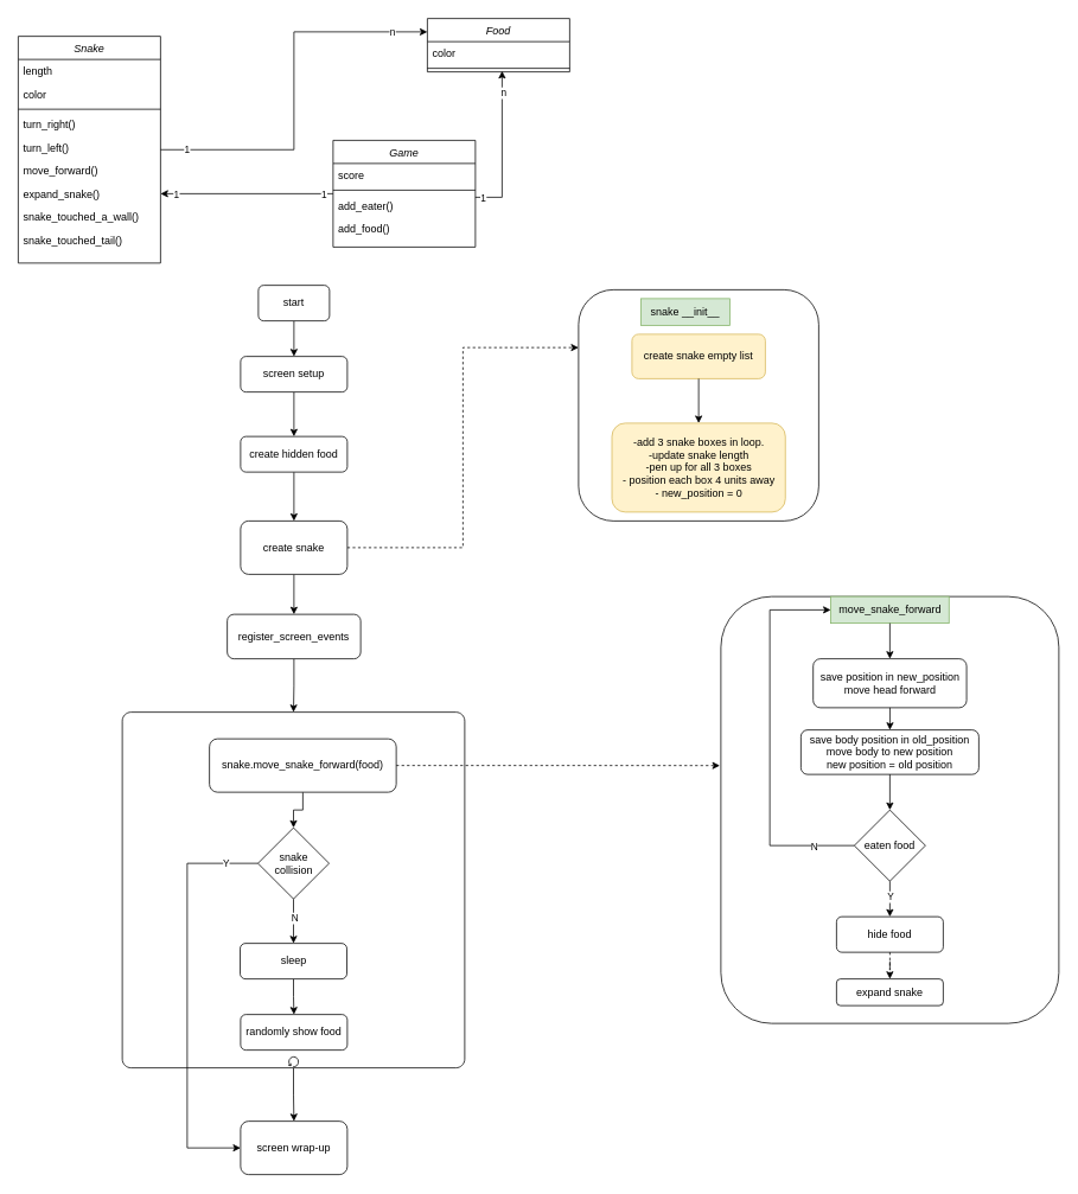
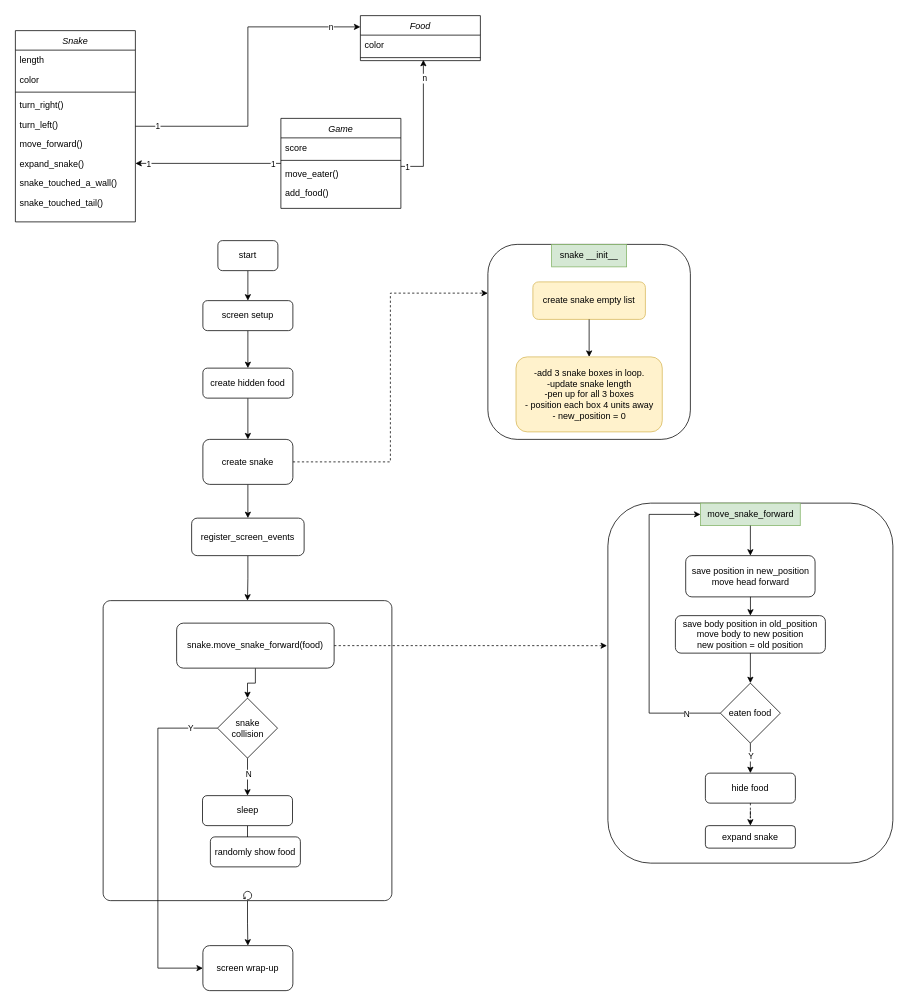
  <mxCell id="0" />
  <mxCell id="1" parent="0" />
  <mxCell id="2" style="edgeStyle=orthogonalEdgeStyle;rounded=0;orthogonalLoop=1;jettySize=auto;html=1;entryX=0;entryY=0.25;entryDx=0;entryDy=0;" parent="1" source="5" target="26" edge="1"><mxGeometry relative="1" as="geometry" /></mxCell>
  <mxCell id="3" value="1" style="edgeLabel;html=1;align=center;verticalAlign=middle;resizable=0;points=[];" parent="2" vertex="1" connectable="0"><mxGeometry x="-0.867" y="1" relative="1" as="geometry"><mxPoint as="offset" /></mxGeometry></mxCell>
  <mxCell id="4" value="n" style="edgeLabel;html=1;align=center;verticalAlign=middle;resizable=0;points=[];" parent="2" vertex="1" connectable="0"><mxGeometry x="0.819" y="1" relative="1" as="geometry"><mxPoint as="offset" /></mxGeometry></mxCell>
  <mxCell id="5" value="Snake" style="swimlane;fontStyle=2;align=center;verticalAlign=top;childLayout=stackLayout;horizontal=1;startSize=26;horizontalStack=0;resizeParent=1;resizeLast=0;collapsible=1;marginBottom=0;rounded=0;shadow=0;strokeWidth=1;" parent="1" vertex="1"><mxGeometry x="20" y="40" width="160" height="255" as="geometry"><mxRectangle x="230" y="140" width="160" height="26" as="alternateBounds" /></mxGeometry></mxCell>
  <mxCell id="6" value="length" style="text;align=left;verticalAlign=top;spacingLeft=4;spacingRight=4;overflow=hidden;rotatable=0;points=[[0,0.5],[1,0.5]];portConstraint=eastwest;" parent="5" vertex="1"><mxGeometry y="26" width="160" height="26" as="geometry" /></mxCell>
  <mxCell id="7" value="color" style="text;align=left;verticalAlign=top;spacingLeft=4;spacingRight=4;overflow=hidden;rotatable=0;points=[[0,0.5],[1,0.5]];portConstraint=eastwest;rounded=0;shadow=0;html=0;" parent="5" vertex="1"><mxGeometry y="52" width="160" height="26" as="geometry" /></mxCell>
  <mxCell id="8" value="" style="line;html=1;strokeWidth=1;align=left;verticalAlign=middle;spacingTop=-1;spacingLeft=3;spacingRight=3;rotatable=0;labelPosition=right;points=[];portConstraint=eastwest;" parent="5" vertex="1"><mxGeometry y="78" width="160" height="8" as="geometry" /></mxCell>
  <mxCell id="9" value="turn_right()" style="text;align=left;verticalAlign=top;spacingLeft=4;spacingRight=4;overflow=hidden;rotatable=0;points=[[0,0.5],[1,0.5]];portConstraint=eastwest;" parent="5" vertex="1"><mxGeometry y="86" width="160" height="26" as="geometry" /></mxCell>
  <mxCell id="10" value="turn_left()" style="text;align=left;verticalAlign=top;spacingLeft=4;spacingRight=4;overflow=hidden;rotatable=0;points=[[0,0.5],[1,0.5]];portConstraint=eastwest;" parent="5" vertex="1"><mxGeometry y="112" width="160" height="26" as="geometry" /></mxCell>
  <mxCell id="11" value="move_forward()" style="text;align=left;verticalAlign=top;spacingLeft=4;spacingRight=4;overflow=hidden;rotatable=0;points=[[0,0.5],[1,0.5]];portConstraint=eastwest;" parent="5" vertex="1"><mxGeometry y="138" width="160" height="26" as="geometry" /></mxCell>
  <mxCell id="12" value="expand_snake()" style="text;align=left;verticalAlign=top;spacingLeft=4;spacingRight=4;overflow=hidden;rotatable=0;points=[[0,0.5],[1,0.5]];portConstraint=eastwest;" parent="5" vertex="1"><mxGeometry y="164" width="160" height="26" as="geometry" /></mxCell>
  <mxCell id="13" value="snake_touched_a_wall()" style="text;align=left;verticalAlign=top;spacingLeft=4;spacingRight=4;overflow=hidden;rotatable=0;points=[[0,0.5],[1,0.5]];portConstraint=eastwest;" parent="5" vertex="1"><mxGeometry y="190" width="160" height="26" as="geometry" /></mxCell>
  <mxCell id="14" value="snake_touched_tail()" style="text;align=left;verticalAlign=top;spacingLeft=4;spacingRight=4;overflow=hidden;rotatable=0;points=[[0,0.5],[1,0.5]];portConstraint=eastwest;" parent="5" vertex="1"><mxGeometry y="216" width="160" height="26" as="geometry" /></mxCell>
  <mxCell id="15" style="edgeStyle=orthogonalEdgeStyle;rounded=0;orthogonalLoop=1;jettySize=auto;html=1;entryX=1;entryY=0.5;entryDx=0;entryDy=0;" parent="1" source="21" target="12" edge="1"><mxGeometry relative="1" as="geometry" /></mxCell>
  <mxCell id="16" value="1" style="edgeLabel;html=1;align=center;verticalAlign=middle;resizable=0;points=[];" parent="15" vertex="1" connectable="0"><mxGeometry x="-0.89" relative="1" as="geometry"><mxPoint as="offset" /></mxGeometry></mxCell>
  <mxCell id="17" value="1" style="edgeLabel;html=1;align=center;verticalAlign=middle;resizable=0;points=[];" parent="15" vertex="1" connectable="0"><mxGeometry x="0.828" relative="1" as="geometry"><mxPoint as="offset" /></mxGeometry></mxCell>
  <mxCell id="18" style="edgeStyle=orthogonalEdgeStyle;rounded=0;orthogonalLoop=1;jettySize=auto;html=1;entryX=0.525;entryY=0.875;entryDx=0;entryDy=0;entryPerimeter=0;exitX=1;exitY=0.154;exitDx=0;exitDy=0;exitPerimeter=0;" parent="1" source="24" target="28" edge="1"><mxGeometry relative="1" as="geometry"><mxPoint x="430" y="115" as="targetPoint" /></mxGeometry></mxCell>
  <mxCell id="19" value="1" style="edgeLabel;html=1;align=center;verticalAlign=middle;resizable=0;points=[];" parent="18" vertex="1" connectable="0"><mxGeometry x="-0.892" relative="1" as="geometry"><mxPoint as="offset" /></mxGeometry></mxCell>
  <mxCell id="20" value="n" style="edgeLabel;html=1;align=center;verticalAlign=middle;resizable=0;points=[];" parent="18" vertex="1" connectable="0"><mxGeometry x="0.864" y="-1" relative="1" as="geometry"><mxPoint y="12" as="offset" /></mxGeometry></mxCell>
  <mxCell id="21" value="Game" style="swimlane;fontStyle=2;align=center;verticalAlign=top;childLayout=stackLayout;horizontal=1;startSize=26;horizontalStack=0;resizeParent=1;resizeLast=0;collapsible=1;marginBottom=0;rounded=0;shadow=0;strokeWidth=1;" parent="1" vertex="1"><mxGeometry x="374" y="157" width="160" height="120" as="geometry"><mxRectangle x="230" y="140" width="160" height="26" as="alternateBounds" /></mxGeometry></mxCell>
  <mxCell id="22" value="score" style="text;align=left;verticalAlign=top;spacingLeft=4;spacingRight=4;overflow=hidden;rotatable=0;points=[[0,0.5],[1,0.5]];portConstraint=eastwest;" parent="21" vertex="1"><mxGeometry y="26" width="160" height="26" as="geometry" /></mxCell>
  <mxCell id="23" value="" style="line;html=1;strokeWidth=1;align=left;verticalAlign=middle;spacingTop=-1;spacingLeft=3;spacingRight=3;rotatable=0;labelPosition=right;points=[];portConstraint=eastwest;" parent="21" vertex="1"><mxGeometry y="52" width="160" height="8" as="geometry" /></mxCell>
- <mxCell id="24" value="add_eater()" style="text;align=left;verticalAlign=top;spacingLeft=4;spacingRight=4;overflow=hidden;rotatable=0;points=[[0,0.5],[1,0.5]];portConstraint=eastwest;" parent="21" vertex="1"><mxGeometry y="60" width="160" height="26" as="geometry" /></mxCell>
+ <mxCell id="24" value="move_eater()" style="text;align=left;verticalAlign=top;spacingLeft=4;spacingRight=4;overflow=hidden;rotatable=0;points=[[0,0.5],[1,0.5]];portConstraint=eastwest;" parent="21" vertex="1"><mxGeometry y="60" width="160" height="26" as="geometry" /></mxCell>
  <mxCell id="25" value="add_food()" style="text;align=left;verticalAlign=top;spacingLeft=4;spacingRight=4;overflow=hidden;rotatable=0;points=[[0,0.5],[1,0.5]];portConstraint=eastwest;" parent="21" vertex="1"><mxGeometry y="86" width="160" height="26" as="geometry" /></mxCell>
  <mxCell id="26" value="Food" style="swimlane;fontStyle=2;align=center;verticalAlign=top;childLayout=stackLayout;horizontal=1;startSize=26;horizontalStack=0;resizeParent=1;resizeLast=0;collapsible=1;marginBottom=0;rounded=0;shadow=0;strokeWidth=1;" parent="1" vertex="1"><mxGeometry x="480" y="20" width="160" height="60" as="geometry"><mxRectangle x="230" y="140" width="160" height="26" as="alternateBounds" /></mxGeometry></mxCell>
  <mxCell id="27" value="color" style="text;align=left;verticalAlign=top;spacingLeft=4;spacingRight=4;overflow=hidden;rotatable=0;points=[[0,0.5],[1,0.5]];portConstraint=eastwest;rounded=0;shadow=0;html=0;" parent="26" vertex="1"><mxGeometry y="26" width="160" height="26" as="geometry" /></mxCell>
  <mxCell id="28" value="" style="line;html=1;strokeWidth=1;align=left;verticalAlign=middle;spacingTop=-1;spacingLeft=3;spacingRight=3;rotatable=0;labelPosition=right;points=[];portConstraint=eastwest;" parent="26" vertex="1"><mxGeometry y="52" width="160" height="8" as="geometry" /></mxCell>
  <mxCell id="29" style="edgeStyle=orthogonalEdgeStyle;rounded=0;orthogonalLoop=1;jettySize=auto;html=1;entryX=0.5;entryY=0;entryDx=0;entryDy=0;" edge="1" parent="1" source="30" target="32"><mxGeometry relative="1" as="geometry" /></mxCell>
  <mxCell id="30" value="start" style="rounded=1;whiteSpace=wrap;html=1;" vertex="1" parent="1"><mxGeometry x="290" y="320" width="80" height="40" as="geometry" /></mxCell>
  <mxCell id="31" style="edgeStyle=orthogonalEdgeStyle;rounded=0;orthogonalLoop=1;jettySize=auto;html=1;entryX=0.5;entryY=0;entryDx=0;entryDy=0;" edge="1" parent="1" source="32" target="34"><mxGeometry relative="1" as="geometry" /></mxCell>
  <mxCell id="32" value="screen setup" style="rounded=1;whiteSpace=wrap;html=1;" vertex="1" parent="1"><mxGeometry x="270" y="400" width="120" height="40" as="geometry" /></mxCell>
  <mxCell id="33" style="edgeStyle=orthogonalEdgeStyle;rounded=0;orthogonalLoop=1;jettySize=auto;html=1;entryX=0.5;entryY=0;entryDx=0;entryDy=0;" edge="1" parent="1" source="34" target="43"><mxGeometry relative="1" as="geometry" /></mxCell>
  <mxCell id="34" value="create hidden food" style="rounded=1;whiteSpace=wrap;html=1;" vertex="1" parent="1"><mxGeometry x="270" y="490" width="120" height="40" as="geometry" /></mxCell>
  <mxCell id="35" value="" style="group" vertex="1" connectable="0" parent="1"><mxGeometry x="650" y="325" width="270" height="260" as="geometry" /></mxCell>
  <mxCell id="36" value="" style="rounded=1;whiteSpace=wrap;html=1;" vertex="1" parent="35"><mxGeometry width="270" height="260" as="geometry" /></mxCell>
  <mxCell id="37" value="create snake empty list" style="rounded=1;whiteSpace=wrap;html=1;fillColor=#fff2cc;strokeColor=#d6b656;" vertex="1" parent="35"><mxGeometry x="60" y="50" width="150" height="50" as="geometry" /></mxCell>
  <mxCell id="38" value="-add 3 snake boxes in loop.&lt;br&gt;-update snake length&lt;br&gt;-pen up for all 3 boxes&lt;br&gt;- position each box 4 units away&lt;br&gt;- new_position = 0" style="rounded=1;whiteSpace=wrap;html=1;fillColor=#fff2cc;strokeColor=#d6b656;" vertex="1" parent="35"><mxGeometry x="37.5" y="150" width="195" height="100" as="geometry" /></mxCell>
  <mxCell id="39" style="edgeStyle=orthogonalEdgeStyle;rounded=0;orthogonalLoop=1;jettySize=auto;html=1;entryX=0.5;entryY=0;entryDx=0;entryDy=0;" edge="1" parent="35" source="37" target="38"><mxGeometry relative="1" as="geometry" /></mxCell>
- <mxCell id="40" value="snake __init__" style="text;html=1;strokeColor=#82b366;fillColor=#d5e8d4;align=center;verticalAlign=middle;whiteSpace=wrap;rounded=0;" vertex="1" parent="35"><mxGeometry x="70" y="10" width="100" height="30" as="geometry" /></mxCell>
+ <mxCell id="40" value="snake __init__" style="text;html=1;strokeColor=#82b366;fillColor=#d5e8d4;align=center;verticalAlign=middle;whiteSpace=wrap;rounded=0;" vertex="1" parent="35"><mxGeometry x="85" width="100" height="30" as="geometry" /></mxCell>
  <mxCell id="41" style="edgeStyle=orthogonalEdgeStyle;rounded=0;orthogonalLoop=1;jettySize=auto;html=1;entryX=0;entryY=0.25;entryDx=0;entryDy=0;dashed=1;" edge="1" parent="1" source="43" target="36"><mxGeometry relative="1" as="geometry" /></mxCell>
  <mxCell id="42" style="edgeStyle=orthogonalEdgeStyle;rounded=0;orthogonalLoop=1;jettySize=auto;html=1;entryX=0.5;entryY=0;entryDx=0;entryDy=0;" edge="1" parent="1" source="43" target="45"><mxGeometry relative="1" as="geometry" /></mxCell>
  <mxCell id="43" value="create snake" style="rounded=1;whiteSpace=wrap;html=1;" vertex="1" parent="1"><mxGeometry x="270" y="585" width="120" height="60" as="geometry" /></mxCell>
  <mxCell id="44" style="edgeStyle=orthogonalEdgeStyle;rounded=0;orthogonalLoop=1;jettySize=auto;html=1;entryX=0.5;entryY=0;entryDx=0;entryDy=0;entryPerimeter=0;" edge="1" parent="1" source="45" target="47"><mxGeometry relative="1" as="geometry" /></mxCell>
  <mxCell id="45" value="register_screen_events" style="rounded=1;whiteSpace=wrap;html=1;" vertex="1" parent="1"><mxGeometry x="255" y="690" width="150" height="50" as="geometry" /></mxCell>
  <mxCell id="46" style="edgeStyle=orthogonalEdgeStyle;rounded=0;orthogonalLoop=1;jettySize=auto;html=1;entryX=0.5;entryY=0;entryDx=0;entryDy=0;" edge="1" parent="1" source="47" target="59"><mxGeometry relative="1" as="geometry" /></mxCell>
  <mxCell id="47" value="" style="points=[[0.25,0,0],[0.5,0,0],[0.75,0,0],[1,0.25,0],[1,0.5,0],[1,0.75,0],[0.75,1,0],[0.5,1,0],[0.25,1,0],[0,0.75,0],[0,0.5,0],[0,0.25,0]];shape=mxgraph.bpmn.task;whiteSpace=wrap;rectStyle=rounded;size=10;taskMarker=abstract;isLoopStandard=1;" vertex="1" parent="1"><mxGeometry x="137" y="800" width="385" height="400" as="geometry" /></mxCell>
  <mxCell id="48" style="edgeStyle=orthogonalEdgeStyle;rounded=0;orthogonalLoop=1;jettySize=auto;html=1;entryX=0.5;entryY=0;entryDx=0;entryDy=0;" edge="1" parent="1" source="50" target="55"><mxGeometry relative="1" as="geometry" /></mxCell>
  <mxCell id="49" style="edgeStyle=orthogonalEdgeStyle;rounded=0;orthogonalLoop=1;jettySize=auto;html=1;entryX=-0.003;entryY=0.396;entryDx=0;entryDy=0;entryPerimeter=0;dashed=1;" edge="1" parent="1" source="50" target="61"><mxGeometry relative="1" as="geometry" /></mxCell>
  <mxCell id="50" value="snake.move_snake_forward(food)" style="rounded=1;whiteSpace=wrap;html=1;" vertex="1" parent="1"><mxGeometry x="235" y="830" width="210" height="60" as="geometry" /></mxCell>
  <mxCell id="51" style="edgeStyle=orthogonalEdgeStyle;rounded=0;orthogonalLoop=1;jettySize=auto;html=1;entryX=0.5;entryY=0;entryDx=0;entryDy=0;" edge="1" parent="1" source="55" target="57"><mxGeometry relative="1" as="geometry" /></mxCell>
  <mxCell id="52" value="N" style="edgeLabel;html=1;align=center;verticalAlign=middle;resizable=0;points=[];" vertex="1" connectable="0" parent="51"><mxGeometry x="-0.16" y="1" relative="1" as="geometry"><mxPoint as="offset" /></mxGeometry></mxCell>
  <mxCell id="53" style="edgeStyle=orthogonalEdgeStyle;rounded=0;orthogonalLoop=1;jettySize=auto;html=1;entryX=0;entryY=0.5;entryDx=0;entryDy=0;" edge="1" parent="1" source="55" target="59"><mxGeometry relative="1" as="geometry"><Array as="points"><mxPoint x="210" y="970" /><mxPoint x="210" y="1290" /></Array></mxGeometry></mxCell>
  <mxCell id="54" value="Y" style="edgeLabel;html=1;align=center;verticalAlign=middle;resizable=0;points=[];" vertex="1" connectable="0" parent="53"><mxGeometry x="-0.841" y="-1" relative="1" as="geometry"><mxPoint x="1" as="offset" /></mxGeometry></mxCell>
  <mxCell id="55" value="snake collision" style="rhombus;whiteSpace=wrap;html=1;" vertex="1" parent="1"><mxGeometry x="289.5" y="930" width="80" height="80" as="geometry" /></mxCell>
  <mxCell id="56" style="edgeStyle=orthogonalEdgeStyle;rounded=0;orthogonalLoop=1;jettySize=auto;html=1;entryX=0.5;entryY=0;entryDx=0;entryDy=0;" edge="1" parent="1" source="57" target="58"><mxGeometry relative="1" as="geometry" /></mxCell>
  <mxCell id="57" value="sleep" style="rounded=1;whiteSpace=wrap;html=1;" vertex="1" parent="1"><mxGeometry x="269.5" y="1060" width="120" height="40" as="geometry" /></mxCell>
- <mxCell id="58" value="randomly show food" style="rounded=1;whiteSpace=wrap;html=1;" vertex="1" parent="1"><mxGeometry x="270" y="1140" width="120" height="40" as="geometry" /></mxCell>
+ <mxCell id="58" value="randomly show food" style="rounded=1;whiteSpace=wrap;html=1;" vertex="1" parent="1"><mxGeometry x="280" y="1115" width="120" height="40" as="geometry" /></mxCell>
  <mxCell id="59" value="screen wrap-up" style="rounded=1;whiteSpace=wrap;html=1;" vertex="1" parent="1"><mxGeometry x="270" y="1260" width="120" height="60" as="geometry" /></mxCell>
  <mxCell id="60" value="" style="group" vertex="1" connectable="0" parent="1"><mxGeometry x="810" y="670" width="380" height="480" as="geometry" /></mxCell>
  <mxCell id="61" value="" style="rounded=1;whiteSpace=wrap;html=1;" vertex="1" parent="60"><mxGeometry width="380" height="480" as="geometry" /></mxCell>
  <mxCell id="62" value="move_snake_forward" style="text;html=1;strokeColor=#82b366;fillColor=#d5e8d4;align=center;verticalAlign=middle;whiteSpace=wrap;rounded=0;" vertex="1" parent="60"><mxGeometry x="123.5" width="133" height="30" as="geometry" /></mxCell>
  <mxCell id="63" value="save position in new_position&lt;br&gt;move head forward" style="rounded=1;whiteSpace=wrap;html=1;" vertex="1" parent="60"><mxGeometry x="103.75" y="70" width="172.5" height="55" as="geometry" /></mxCell>
  <mxCell id="64" style="edgeStyle=orthogonalEdgeStyle;rounded=0;orthogonalLoop=1;jettySize=auto;html=1;entryX=0.5;entryY=0;entryDx=0;entryDy=0;" edge="1" parent="60" source="62" target="63"><mxGeometry relative="1" as="geometry" /></mxCell>
  <mxCell id="65" value="save body position in old_position&lt;br&gt;move body to new position&lt;br&gt;new position = old position" style="rounded=1;whiteSpace=wrap;html=1;" vertex="1" parent="60"><mxGeometry x="90" y="150" width="200" height="50" as="geometry" /></mxCell>
  <mxCell id="66" style="edgeStyle=orthogonalEdgeStyle;rounded=0;orthogonalLoop=1;jettySize=auto;html=1;entryX=0.5;entryY=0;entryDx=0;entryDy=0;" edge="1" parent="60" source="63" target="65"><mxGeometry relative="1" as="geometry" /></mxCell>
  <mxCell id="67" style="edgeStyle=orthogonalEdgeStyle;rounded=0;orthogonalLoop=1;jettySize=auto;html=1;entryX=0;entryY=0.5;entryDx=0;entryDy=0;exitX=0;exitY=0.5;exitDx=0;exitDy=0;" edge="1" parent="60" source="69" target="62"><mxGeometry relative="1" as="geometry"><Array as="points"><mxPoint x="55" y="280" /><mxPoint x="55" y="15" /></Array></mxGeometry></mxCell>
  <mxCell id="68" value="N" style="edgeLabel;html=1;align=center;verticalAlign=middle;resizable=0;points=[];" vertex="1" connectable="0" parent="67"><mxGeometry x="-0.785" relative="1" as="geometry"><mxPoint as="offset" /></mxGeometry></mxCell>
  <mxCell id="69" value="eaten food" style="rhombus;whiteSpace=wrap;html=1;" vertex="1" parent="60"><mxGeometry x="150" y="240" width="80" height="80" as="geometry" /></mxCell>
  <mxCell id="70" style="edgeStyle=orthogonalEdgeStyle;rounded=0;orthogonalLoop=1;jettySize=auto;html=1;entryX=0.5;entryY=0;entryDx=0;entryDy=0;" edge="1" parent="60" source="65" target="69"><mxGeometry relative="1" as="geometry" /></mxCell>
  <mxCell id="71" value="hide food" style="rounded=1;whiteSpace=wrap;html=1;" vertex="1" parent="60"><mxGeometry x="130" y="360" width="120" height="40" as="geometry" /></mxCell>
  <mxCell id="72" style="edgeStyle=orthogonalEdgeStyle;rounded=0;orthogonalLoop=1;jettySize=auto;html=1;entryX=0.5;entryY=0;entryDx=0;entryDy=0;" edge="1" parent="60" source="69" target="71"><mxGeometry relative="1" as="geometry" /></mxCell>
  <mxCell id="73" value="Y" style="edgeLabel;html=1;align=center;verticalAlign=middle;resizable=0;points=[];" vertex="1" connectable="0" parent="72"><mxGeometry x="-0.15" relative="1" as="geometry"><mxPoint as="offset" /></mxGeometry></mxCell>
  <mxCell id="74" value="expand snake" style="rounded=1;whiteSpace=wrap;html=1;" vertex="1" parent="60"><mxGeometry x="130" y="430" width="120" height="30" as="geometry" /></mxCell>
  <mxCell id="75" style="edgeStyle=orthogonalEdgeStyle;rounded=0;orthogonalLoop=1;jettySize=auto;html=1;entryX=0.5;entryY=0;entryDx=0;entryDy=0;dashed=1;" edge="1" parent="60" source="71" target="74"><mxGeometry relative="1" as="geometry" /></mxCell>
